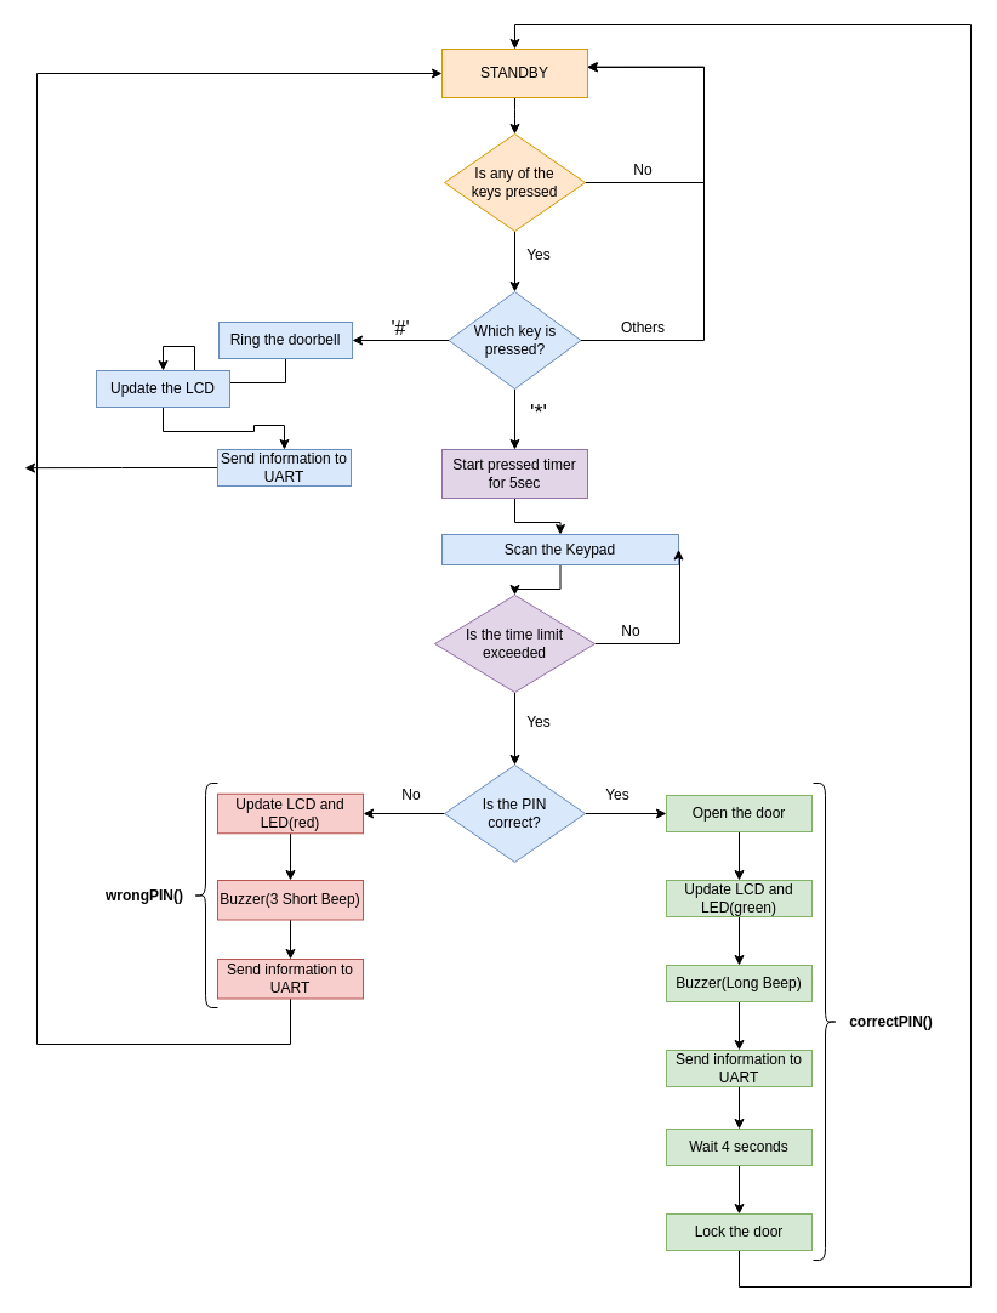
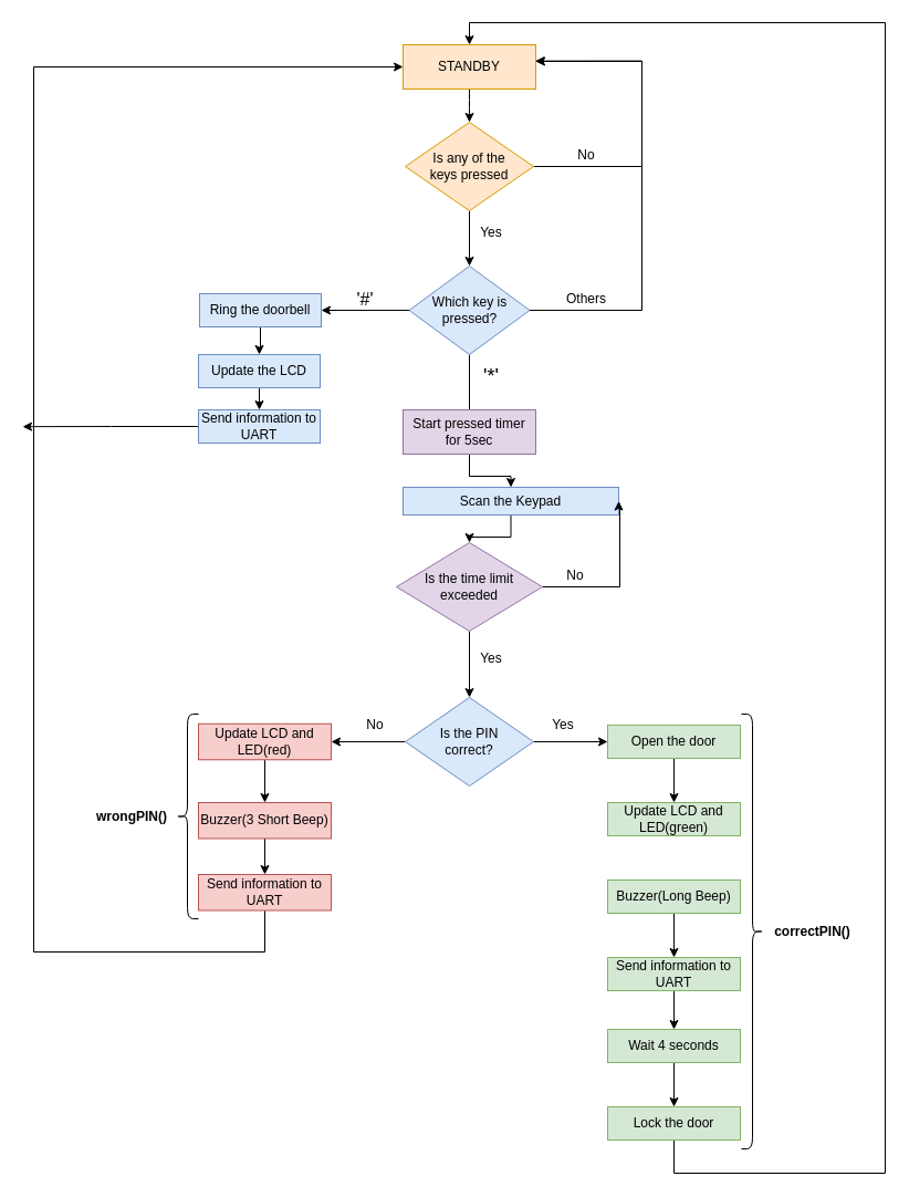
  <mxCell id="0" />
  <mxCell id="1" parent="0" />
  <mxCell id="2" value="" style="edgeStyle=orthogonalEdgeStyle;orthogonalLoop=1;jettySize=auto;html=1;" parent="1" source="3" target="6" edge="1"><mxGeometry relative="1" as="geometry" /></mxCell>
  <mxCell id="3" value="STANDBY" style="whiteSpace=wrap;html=1;fillColor=#ffe6cc;strokeColor=#d79b00;" parent="1" vertex="1"><mxGeometry x="364" y="40" width="120" height="40" as="geometry" /></mxCell>
  <mxCell id="4" style="edgeStyle=orthogonalEdgeStyle;orthogonalLoop=1;jettySize=auto;html=1;exitX=0.5;exitY=1;exitDx=0;exitDy=0;" parent="1" source="6" target="11" edge="1"><mxGeometry relative="1" as="geometry" /></mxCell>
  <mxCell id="5" style="edgeStyle=orthogonalEdgeStyle;rounded=0;orthogonalLoop=1;jettySize=auto;html=1;exitX=1;exitY=0.5;exitDx=0;exitDy=0;entryX=0.996;entryY=0.366;entryDx=0;entryDy=0;entryPerimeter=0;" parent="1" source="6" target="3" edge="1"><mxGeometry relative="1" as="geometry"><Array as="points"><mxPoint x="580" y="150" /><mxPoint x="580" y="55" /></Array></mxGeometry></mxCell>
  <mxCell id="6" value="Is any of the &lt;br&gt;keys pressed" style="rhombus;whiteSpace=wrap;html=1;fillColor=#ffe6cc;strokeColor=#d79b00;" parent="1" vertex="1"><mxGeometry x="366" y="110" width="116" height="80" as="geometry" /></mxCell>
  <mxCell id="7" value="No" style="text;html=1;strokeColor=none;fillColor=none;align=center;verticalAlign=middle;whiteSpace=wrap;" parent="1" vertex="1"><mxGeometry x="510" y="130" width="40" height="20" as="geometry" /></mxCell>
  <mxCell id="8" style="edgeStyle=orthogonalEdgeStyle;orthogonalLoop=1;jettySize=auto;html=1;" parent="1" source="11" target="17" edge="1"><mxGeometry relative="1" as="geometry" /></mxCell>
  <mxCell id="9" style="edgeStyle=orthogonalEdgeStyle;rounded=0;orthogonalLoop=1;jettySize=auto;html=1;exitX=1;exitY=0.5;exitDx=0;exitDy=0;" parent="1" source="11" target="3" edge="1"><mxGeometry relative="1" as="geometry"><mxPoint x="510" y="55" as="targetPoint" /><Array as="points"><mxPoint x="580" y="280" /><mxPoint x="580" y="55" /></Array></mxGeometry></mxCell>
- <mxCell id="10" style="edgeStyle=orthogonalEdgeStyle;rounded=0;orthogonalLoop=1;jettySize=auto;html=1;exitX=0.5;exitY=1;exitDx=0;exitDy=0;entryX=0.5;entryY=0;entryDx=0;entryDy=0;" parent="1" source="11" target="39" edge="1"><mxGeometry relative="1" as="geometry" /></mxCell>
+ <mxCell id="10" style="edgeStyle=orthogonalEdgeStyle;rounded=0;orthogonalLoop=1;jettySize=auto;html=1;exitX=0.5;exitY=1;exitDx=0;exitDy=0;entryX=0.5;entryY=0;entryDx=0;entryDy=0;endArrow=none;" parent="1" source="11" target="39" edge="1"><mxGeometry relative="1" as="geometry" /></mxCell>
  <mxCell id="11" value="Which key is&lt;br&gt;pressed?" style="rhombus;whiteSpace=wrap;html=1;fillColor=#dae8fc;strokeColor=#6c8ebf;" parent="1" vertex="1"><mxGeometry x="369.5" y="240" width="109" height="80" as="geometry" /></mxCell>
  <mxCell id="12" value="Others" style="text;html=1;strokeColor=none;fillColor=none;align=center;verticalAlign=middle;whiteSpace=wrap;" parent="1" vertex="1"><mxGeometry x="510" y="260" width="40" height="20" as="geometry" /></mxCell>
  <mxCell id="13" style="edgeStyle=orthogonalEdgeStyle;rounded=0;orthogonalLoop=1;jettySize=auto;html=1;exitX=0.5;exitY=1;exitDx=0;exitDy=0;entryX=0.5;entryY=0;entryDx=0;entryDy=0;" parent="1" source="14" target="43" edge="1"><mxGeometry relative="1" as="geometry" /></mxCell>
  <mxCell id="14" value="Scan the Keypad" style="whiteSpace=wrap;html=1;fillColor=#dae8fc;strokeColor=#6c8ebf;" parent="1" vertex="1"><mxGeometry x="364" y="440" width="195" height="25" as="geometry" /></mxCell>
  <mxCell id="15" value="Yes" style="text;html=1;strokeColor=none;fillColor=none;align=center;verticalAlign=middle;whiteSpace=wrap;" parent="1" vertex="1"><mxGeometry x="424" y="200" width="40" height="20" as="geometry" /></mxCell>
  <mxCell id="16" style="edgeStyle=orthogonalEdgeStyle;rounded=0;orthogonalLoop=1;jettySize=auto;html=1;exitX=0.5;exitY=1;exitDx=0;exitDy=0;" edge="1" parent="1" source="17" target="57"><mxGeometry relative="1" as="geometry" /></mxCell>
  <mxCell id="17" value="Ring the doorbell" style="whiteSpace=wrap;html=1;fillColor=#dae8fc;strokeColor=#6c8ebf;" parent="1" vertex="1"><mxGeometry x="180" y="265" width="110" height="30" as="geometry" /></mxCell>
  <mxCell id="18" value="&lt;font style=&quot;font-size: 16px&quot;&gt;'#'&lt;/font&gt;" style="text;html=1;strokeColor=none;fillColor=none;align=center;verticalAlign=middle;whiteSpace=wrap;" parent="1" vertex="1"><mxGeometry x="310" y="260" width="40" height="20" as="geometry" /></mxCell>
  <mxCell id="19" style="edgeStyle=orthogonalEdgeStyle;rounded=0;orthogonalLoop=1;jettySize=auto;html=1;exitX=1;exitY=0.5;exitDx=0;exitDy=0;entryX=0;entryY=0.5;entryDx=0;entryDy=0;" parent="1" source="21" target="26" edge="1"><mxGeometry relative="1" as="geometry" /></mxCell>
  <mxCell id="20" style="edgeStyle=orthogonalEdgeStyle;rounded=0;orthogonalLoop=1;jettySize=auto;html=1;exitX=0;exitY=0.5;exitDx=0;exitDy=0;entryX=1;entryY=0.5;entryDx=0;entryDy=0;" parent="1" source="21" target="32" edge="1"><mxGeometry relative="1" as="geometry" /></mxCell>
  <mxCell id="21" value="Is the PIN &lt;br&gt;correct?" style="rhombus;whiteSpace=wrap;html=1;fillColor=#dae8fc;strokeColor=#6c8ebf;" parent="1" vertex="1"><mxGeometry x="366" y="630" width="116" height="80" as="geometry" /></mxCell>
  <mxCell id="22" value="Yes" style="text;html=1;strokeColor=none;fillColor=none;align=center;verticalAlign=middle;whiteSpace=wrap;" parent="1" vertex="1"><mxGeometry x="489" y="645" width="40" height="20" as="geometry" /></mxCell>
  <mxCell id="23" style="edgeStyle=orthogonalEdgeStyle;rounded=0;orthogonalLoop=1;jettySize=auto;html=1;exitX=0.5;exitY=1;exitDx=0;exitDy=0;entryX=0.5;entryY=0;entryDx=0;entryDy=0;" parent="1" source="24" target="51" edge="1"><mxGeometry relative="1" as="geometry" /></mxCell>
  <mxCell id="24" value="Send information to UART" style="rounded=0;whiteSpace=wrap;html=1;fillColor=#d5e8d4;strokeColor=#82b366;" parent="1" vertex="1"><mxGeometry x="549" y="865" width="120" height="30" as="geometry" /></mxCell>
  <mxCell id="25" style="edgeStyle=orthogonalEdgeStyle;rounded=0;orthogonalLoop=1;jettySize=auto;html=1;exitX=0.5;exitY=1;exitDx=0;exitDy=0;entryX=0.5;entryY=0;entryDx=0;entryDy=0;" parent="1" source="26" target="28" edge="1"><mxGeometry relative="1" as="geometry" /></mxCell>
  <mxCell id="26" value="Open the door" style="rounded=0;whiteSpace=wrap;html=1;fillColor=#d5e8d4;strokeColor=#82b366;" parent="1" vertex="1"><mxGeometry x="549" y="655" width="120" height="30" as="geometry" /></mxCell>
- <mxCell id="27" style="edgeStyle=orthogonalEdgeStyle;rounded=0;orthogonalLoop=1;jettySize=auto;html=1;exitX=0.5;exitY=1;exitDx=0;exitDy=0;entryX=0.5;entryY=0;entryDx=0;entryDy=0;" parent="1" source="28" target="34" edge="1"><mxGeometry relative="1" as="geometry" /></mxCell>
  <mxCell id="28" value="Update LCD and LED(green)" style="rounded=0;whiteSpace=wrap;html=1;fillColor=#d5e8d4;strokeColor=#82b366;" parent="1" vertex="1"><mxGeometry x="549" y="725" width="120" height="30" as="geometry" /></mxCell>
  <mxCell id="29" style="edgeStyle=orthogonalEdgeStyle;rounded=0;orthogonalLoop=1;jettySize=auto;html=1;entryX=0.5;entryY=0;entryDx=0;entryDy=0;exitX=0.5;exitY=1;exitDx=0;exitDy=0;" parent="1" source="30" target="3" edge="1"><mxGeometry relative="1" as="geometry"><mxPoint x="790" as="targetPoint" y="20" /><mxPoint x="730" y="1030" as="sourcePoint" /><Array as="points"><mxPoint x="609" y="1060" /><mxPoint x="800" y="1060" /><mxPoint x="800" y="20" /><mxPoint x="424" y="20" /></Array></mxGeometry></mxCell>
  <mxCell id="30" value="Lock the door" style="rounded=0;whiteSpace=wrap;html=1;fillColor=#d5e8d4;strokeColor=#82b366;" parent="1" vertex="1"><mxGeometry x="549" y="1000" width="120" height="30" as="geometry" /></mxCell>
  <mxCell id="31" style="edgeStyle=orthogonalEdgeStyle;rounded=0;orthogonalLoop=1;jettySize=auto;html=1;exitX=0.5;exitY=1;exitDx=0;exitDy=0;entryX=0.5;entryY=0;entryDx=0;entryDy=0;" parent="1" source="32" target="49" edge="1"><mxGeometry relative="1" as="geometry" /></mxCell>
  <mxCell id="32" value="Update LCD and LED(red)" style="rounded=0;whiteSpace=wrap;html=1;fillColor=#f8cecc;strokeColor=#b85450;" parent="1" vertex="1"><mxGeometry x="179" y="653.75" width="120" height="32.5" as="geometry" /></mxCell>
  <mxCell id="33" style="edgeStyle=orthogonalEdgeStyle;rounded=0;orthogonalLoop=1;jettySize=auto;html=1;exitX=0.5;exitY=1;exitDx=0;exitDy=0;entryX=0.5;entryY=0;entryDx=0;entryDy=0;" parent="1" source="34" target="24" edge="1"><mxGeometry relative="1" as="geometry" /></mxCell>
  <mxCell id="34" value="Buzzer(Long Beep)" style="rounded=0;whiteSpace=wrap;html=1;fillColor=#d5e8d4;strokeColor=#82b366;" parent="1" vertex="1"><mxGeometry x="549" y="795" width="120" height="30" as="geometry" /></mxCell>
  <mxCell id="35" style="edgeStyle=orthogonalEdgeStyle;rounded=0;orthogonalLoop=1;jettySize=auto;html=1;entryX=0;entryY=0.5;entryDx=0;entryDy=0;" parent="1" source="36" target="3" edge="1"><mxGeometry relative="1" as="geometry"><Array as="points"><mxPoint x="239" y="860" /><mxPoint x="30" y="860" /><mxPoint x="30" y="60" /></Array></mxGeometry></mxCell>
  <mxCell id="36" value="Send information to UART" style="rounded=0;whiteSpace=wrap;html=1;fillColor=#f8cecc;strokeColor=#b85450;" parent="1" vertex="1"><mxGeometry x="179" y="790" width="120" height="32.5" as="geometry" /></mxCell>
  <mxCell id="37" value="No" style="text;html=1;strokeColor=none;fillColor=none;align=center;verticalAlign=middle;whiteSpace=wrap;" parent="1" vertex="1"><mxGeometry x="319" y="645" width="40" height="20" as="geometry" /></mxCell>
  <mxCell id="38" style="edgeStyle=orthogonalEdgeStyle;rounded=0;orthogonalLoop=1;jettySize=auto;html=1;exitX=0.5;exitY=1;exitDx=0;exitDy=0;entryX=0.5;entryY=0;entryDx=0;entryDy=0;" parent="1" source="39" target="14" edge="1"><mxGeometry relative="1" as="geometry" /></mxCell>
  <mxCell id="39" value="Start pressed timer&lt;br&gt;for 5sec" style="rounded=0;whiteSpace=wrap;html=1;fillColor=#e1d5e7;strokeColor=#9673a6;" parent="1" vertex="1"><mxGeometry x="364" y="370" width="120" height="40" as="geometry" /></mxCell>
  <mxCell id="40" value="&lt;font style=&quot;font-size: 18px&quot;&gt;'*'&lt;/font&gt;" style="text;html=1;strokeColor=none;fillColor=none;align=center;verticalAlign=middle;whiteSpace=wrap;" parent="1" vertex="1"><mxGeometry x="424" y="330" width="40" height="20" as="geometry" /></mxCell>
  <mxCell id="41" style="edgeStyle=orthogonalEdgeStyle;rounded=0;orthogonalLoop=1;jettySize=auto;html=1;exitX=0.5;exitY=1;exitDx=0;exitDy=0;" parent="1" source="43" target="21" edge="1"><mxGeometry relative="1" as="geometry" /></mxCell>
  <mxCell id="42" style="edgeStyle=orthogonalEdgeStyle;rounded=0;orthogonalLoop=1;jettySize=auto;html=1;exitX=1;exitY=0.5;exitDx=0;exitDy=0;entryX=1;entryY=0.5;entryDx=0;entryDy=0;" parent="1" source="43" target="14" edge="1"><mxGeometry relative="1" as="geometry"><Array as="points"><mxPoint x="560" y="530" /><mxPoint x="560" y="455" /></Array></mxGeometry></mxCell>
  <mxCell id="43" value="Is the time limit &lt;br&gt;exceeded" style="rhombus;whiteSpace=wrap;html=1;fillColor=#e1d5e7;strokeColor=#9673a6;" parent="1" vertex="1"><mxGeometry x="358" y="490" width="132" height="80" as="geometry" /></mxCell>
  <mxCell id="44" value="" style="shape=curlyBracket;whiteSpace=wrap;html=1;rounded=1;" parent="1" vertex="1"><mxGeometry x="159" y="645" width="20" height="185" as="geometry" /></mxCell>
  <mxCell id="45" value="" style="shape=curlyBracket;whiteSpace=wrap;html=1;rounded=1;size=0.5;rotation=-180;" parent="1" vertex="1"><mxGeometry x="670" y="645" width="20" height="393" as="geometry" /></mxCell>
  <mxCell id="46" value="&lt;b&gt;&lt;font style=&quot;font-size: 12px&quot;&gt;wrongPIN()&lt;/font&gt;&lt;/b&gt;" style="text;html=1;strokeColor=none;fillColor=none;align=center;verticalAlign=middle;whiteSpace=wrap;rounded=0;" parent="1" vertex="1"><mxGeometry x="79" y="720" width="80" height="35" as="geometry" /></mxCell>
  <mxCell id="47" value="&lt;b&gt;correctPIN()&lt;/b&gt;" style="text;html=1;strokeColor=none;fillColor=none;align=center;verticalAlign=middle;whiteSpace=wrap;rounded=0;" parent="1" vertex="1"><mxGeometry x="690" y="824" width="89" height="35" as="geometry" /></mxCell>
  <mxCell id="48" style="edgeStyle=orthogonalEdgeStyle;rounded=0;orthogonalLoop=1;jettySize=auto;html=1;exitX=0.5;exitY=1;exitDx=0;exitDy=0;entryX=0.5;entryY=0;entryDx=0;entryDy=0;" parent="1" source="49" target="36" edge="1"><mxGeometry relative="1" as="geometry" /></mxCell>
  <mxCell id="49" value="Buzzer(3 Short Beep)" style="rounded=0;whiteSpace=wrap;html=1;fillColor=#f8cecc;strokeColor=#b85450;" parent="1" vertex="1"><mxGeometry x="179" y="725" width="120" height="32.5" as="geometry" /></mxCell>
  <mxCell id="50" style="edgeStyle=orthogonalEdgeStyle;rounded=0;orthogonalLoop=1;jettySize=auto;html=1;exitX=0.5;exitY=1;exitDx=0;exitDy=0;" parent="1" source="51" target="30" edge="1"><mxGeometry relative="1" as="geometry" /></mxCell>
  <mxCell id="51" value="Wait 4 seconds" style="rounded=0;whiteSpace=wrap;html=1;fillColor=#d5e8d4;strokeColor=#82b366;" parent="1" vertex="1"><mxGeometry x="549" y="930" width="120" height="30" as="geometry" /></mxCell>
  <mxCell id="52" value="Yes" style="text;html=1;strokeColor=none;fillColor=none;align=center;verticalAlign=middle;whiteSpace=wrap;" parent="1" vertex="1"><mxGeometry x="424" y="585" width="40" height="20" as="geometry" /></mxCell>
  <mxCell id="53" value="No" style="text;html=1;strokeColor=none;fillColor=none;align=center;verticalAlign=middle;whiteSpace=wrap;" parent="1" vertex="1"><mxGeometry x="500" y="510" width="40" height="20" as="geometry" /></mxCell>
  <mxCell id="54" style="edgeStyle=orthogonalEdgeStyle;rounded=0;orthogonalLoop=1;jettySize=auto;html=1;exitX=0;exitY=0.5;exitDx=0;exitDy=0;" edge="1" parent="1" source="55"><mxGeometry relative="1" as="geometry"><mxPoint x="20" y="385.167" as="targetPoint" /></mxGeometry></mxCell>
  <mxCell id="55" value="Send information to UART" style="whiteSpace=wrap;html=1;fillColor=#dae8fc;strokeColor=#6c8ebf;" vertex="1" parent="1"><mxGeometry x="179" y="370" width="110" height="30" as="geometry" /></mxCell>
  <mxCell id="56" style="edgeStyle=orthogonalEdgeStyle;rounded=0;orthogonalLoop=1;jettySize=auto;html=1;exitX=0.5;exitY=1;exitDx=0;exitDy=0;entryX=0.5;entryY=0;entryDx=0;entryDy=0;" edge="1" parent="1" source="57" target="55"><mxGeometry relative="1" as="geometry" /></mxCell>
- <mxCell id="57" value="Update the LCD" style="whiteSpace=wrap;html=1;fillColor=#dae8fc;strokeColor=#6c8ebf;" vertex="1" parent="1"><mxGeometry x="79" y="305" width="110" height="30" as="geometry" /></mxCell>
+ <mxCell id="57" value="Update the LCD" style="whiteSpace=wrap;html=1;fillColor=#dae8fc;strokeColor=#6c8ebf;" vertex="1" parent="1"><mxGeometry x="179" y="320" width="110" height="30" as="geometry" /></mxCell>
